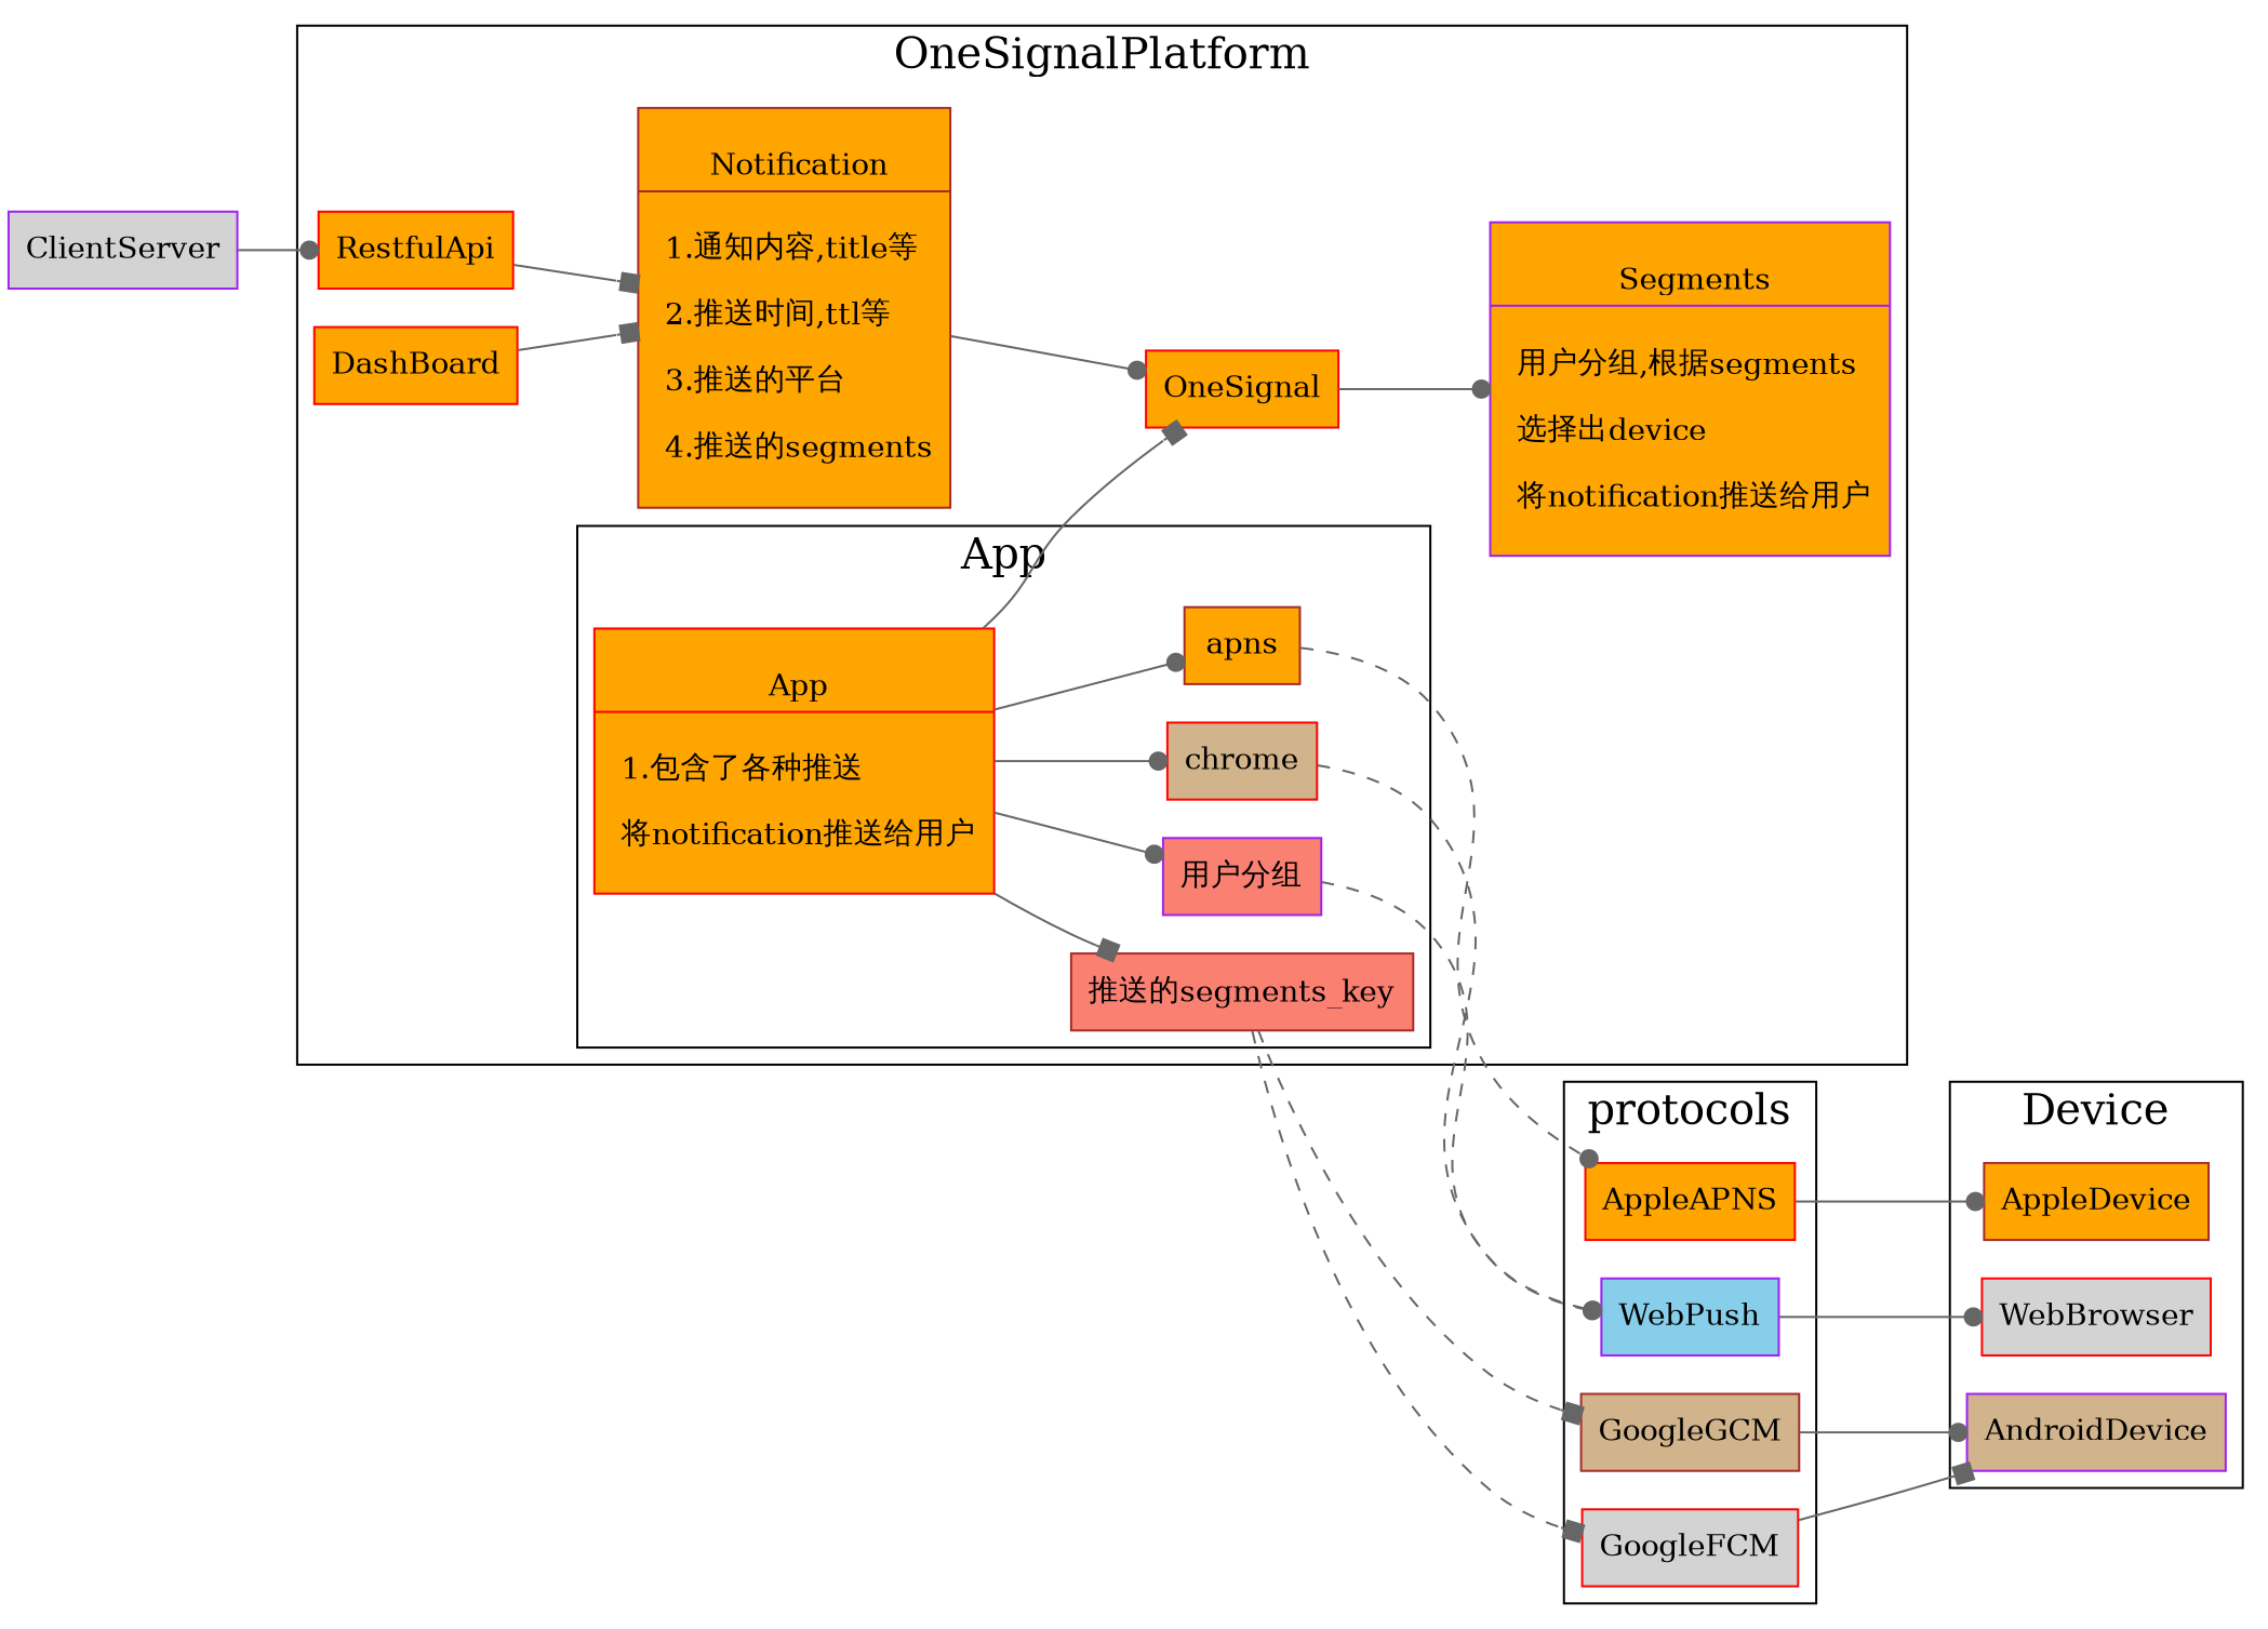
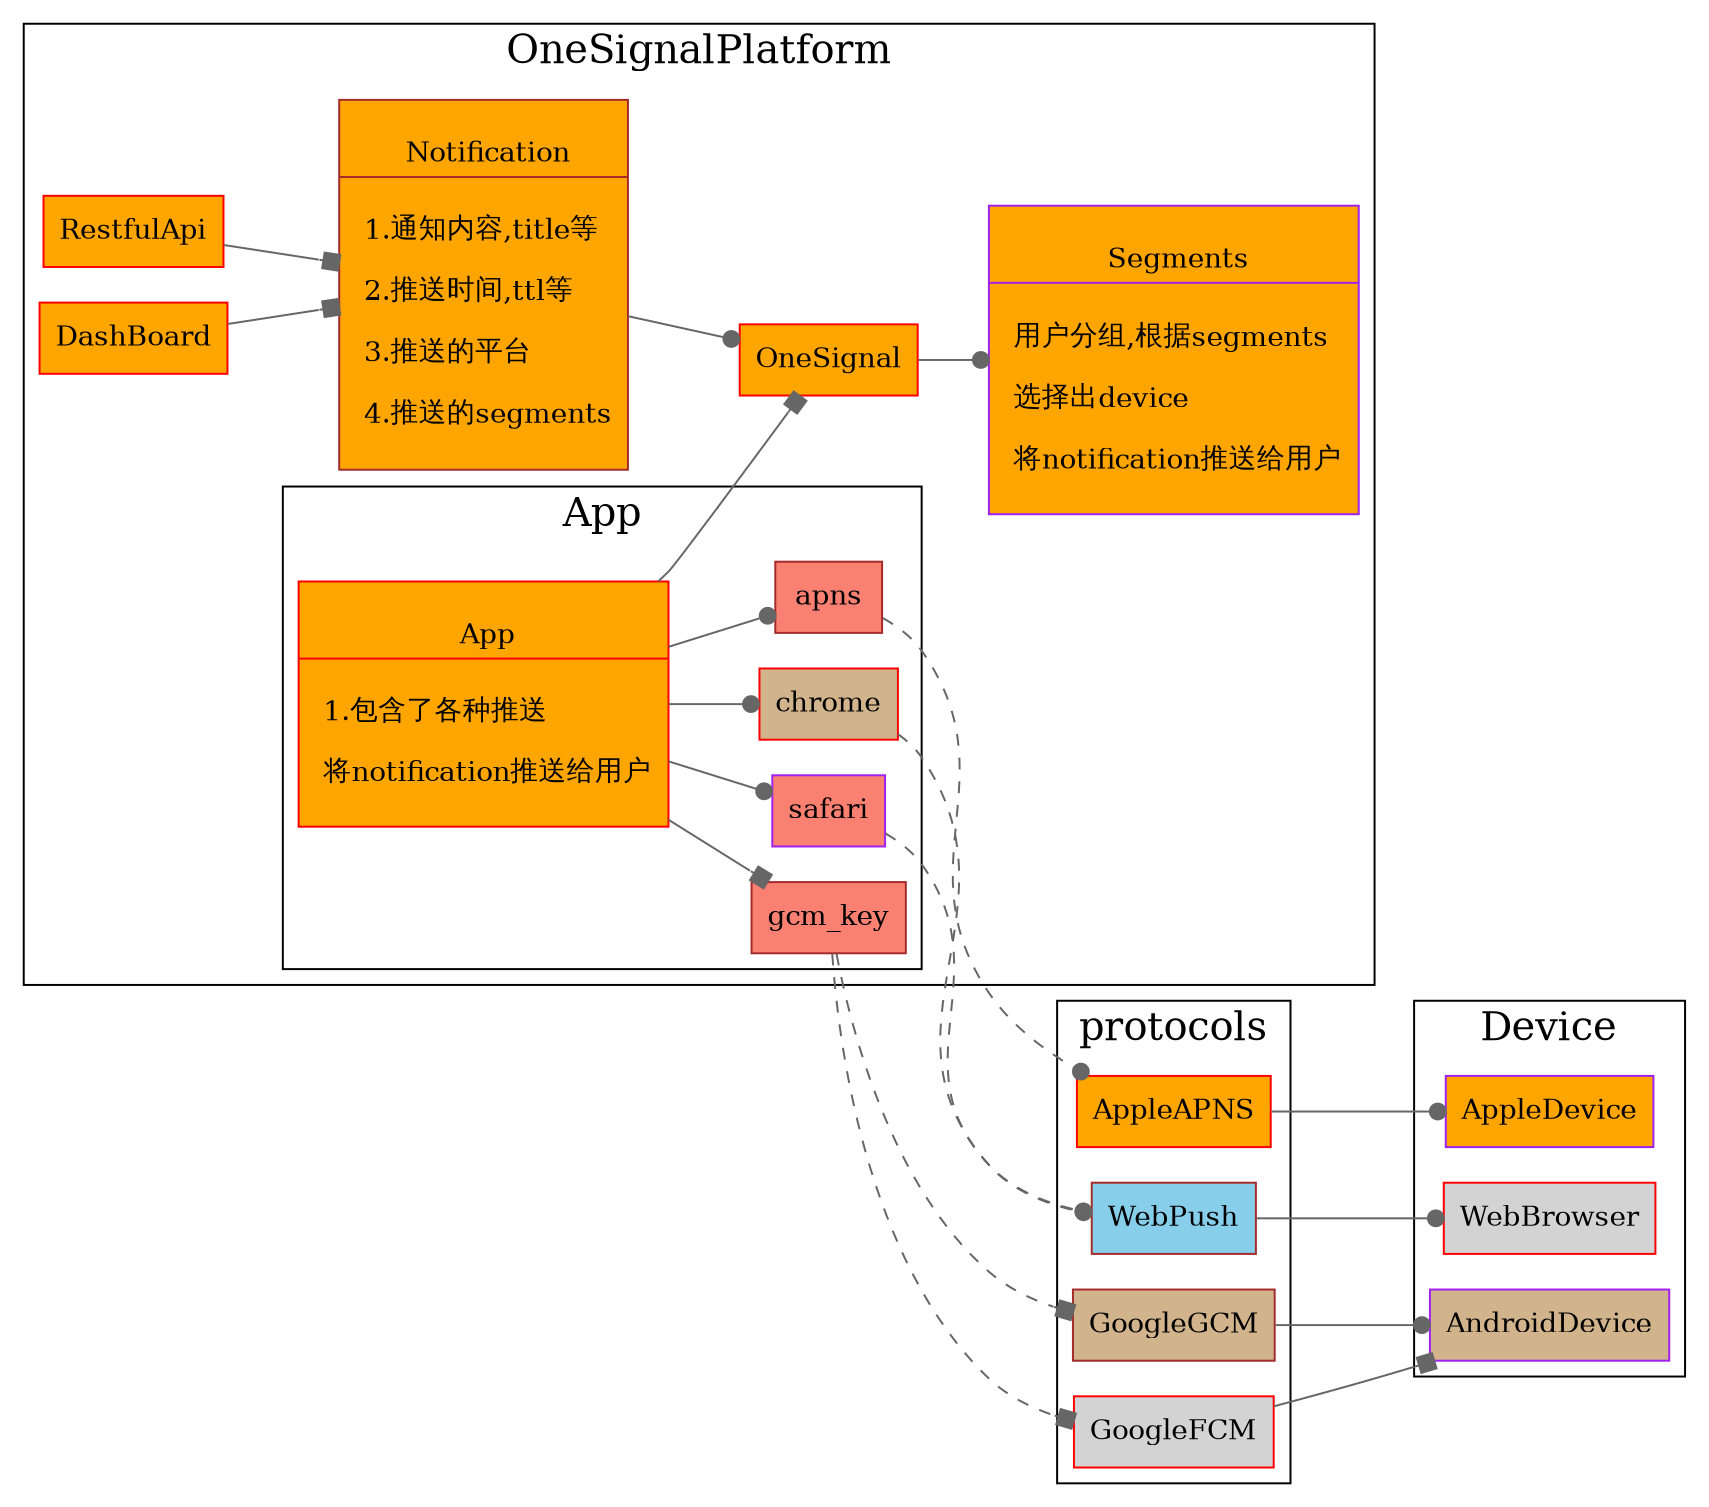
  digraph {
    newrank=true
    rankdir=LR
    node [color=red fillcolor=orange shape=box style=filled]
    edge [arrowhead=dot color=gray40]
-   apns [color=brown]
+   apns [color=brown fillcolor=salmon]
    AppleAPNS
    chrome [fillcolor=tan]
-   WebPush [color=purple fillcolor=skyblue]
-   safari [color=purple fillcolor=salmon label="用户分组"]
-   gcm_key [color=brown fillcolor=salmon label="推送的segments_key"]
+   WebPush [color=brown fillcolor=skyblue]
+   safari [color=purple fillcolor=salmon]
+   gcm_key [color=brown fillcolor=salmon]
    GoogleGCM [color=brown fillcolor=tan]
    GoogleFCM [fillcolor=lightgrey]
-   AppleDevice [color=brown]
+   AppleDevice [color=purple]
    WebBrowser [fillcolor=lightgrey]
    AndroidDevice [color=purple fillcolor=tan]
    n12 [label="{{\n        App|\n        1.包含了各种推送\l \n        将notification推送给用户\l\n      }}" shape=record]
    n13 [color=brown label="{{\n        Notification|\n        1.通知内容,title等\l\n        2.推送时间,ttl等\l\n        3.推送的平台\l\n        4.推送的segments\l\n      }}" shape=record]
    RestfulApi
    OneSignal
    DashBoard
    n17 [color=purple label="{{\n        Segments|\n        用户分组,根据segments\l\n        选择出device\l\n        将notification推送给用户\l\n      }}" shape=record]
-   ClientServer [color=purple fillcolor=lightgrey]
    subgraph sub_1 {
      apns
      AppleAPNS
      chrome
      WebPush
      safari
      gcm_key
      GoogleGCM
      GoogleFCM
    }
    subgraph cluster_2 {
      fontsize=20
      label=protocols
      AppleAPNS
      WebPush
      GoogleGCM
      GoogleFCM
    }
    subgraph cluster_3 {
      fontsize=20
      label=Device
      AppleDevice
      WebBrowser
      AndroidDevice
    }
    subgraph cluster_4 {
      fontsize=20
      label=OneSignalPlatform
      n13
      RestfulApi
      OneSignal
      DashBoard
      n17
      subgraph cluster_5 {
        fontsize=20
        label=App
        apns
        chrome
        safari
        gcm_key
        n12
      }
    }
    apns -> AppleAPNS [style=dashed]
    AppleAPNS -> AppleDevice
    chrome -> WebPush [style=dashed]
    WebPush -> WebBrowser
    safari -> WebPush [style=dashed]
    gcm_key -> GoogleGCM [arrowhead=box style=dashed]
    gcm_key -> GoogleFCM [arrowhead=box style=dashed]
    GoogleGCM -> AndroidDevice
    GoogleFCM -> AndroidDevice [arrowhead=box]
    n12 -> apns
    n12 -> chrome
    n12 -> safari
    n12 -> gcm_key [arrowhead=box]
    n12 -> OneSignal [arrowhead=box]
    n13 -> OneSignal
    RestfulApi -> n13 [arrowhead=box]
    OneSignal -> n17
    DashBoard -> n13 [arrowhead=box]
-   ClientServer -> RestfulApi
  }
